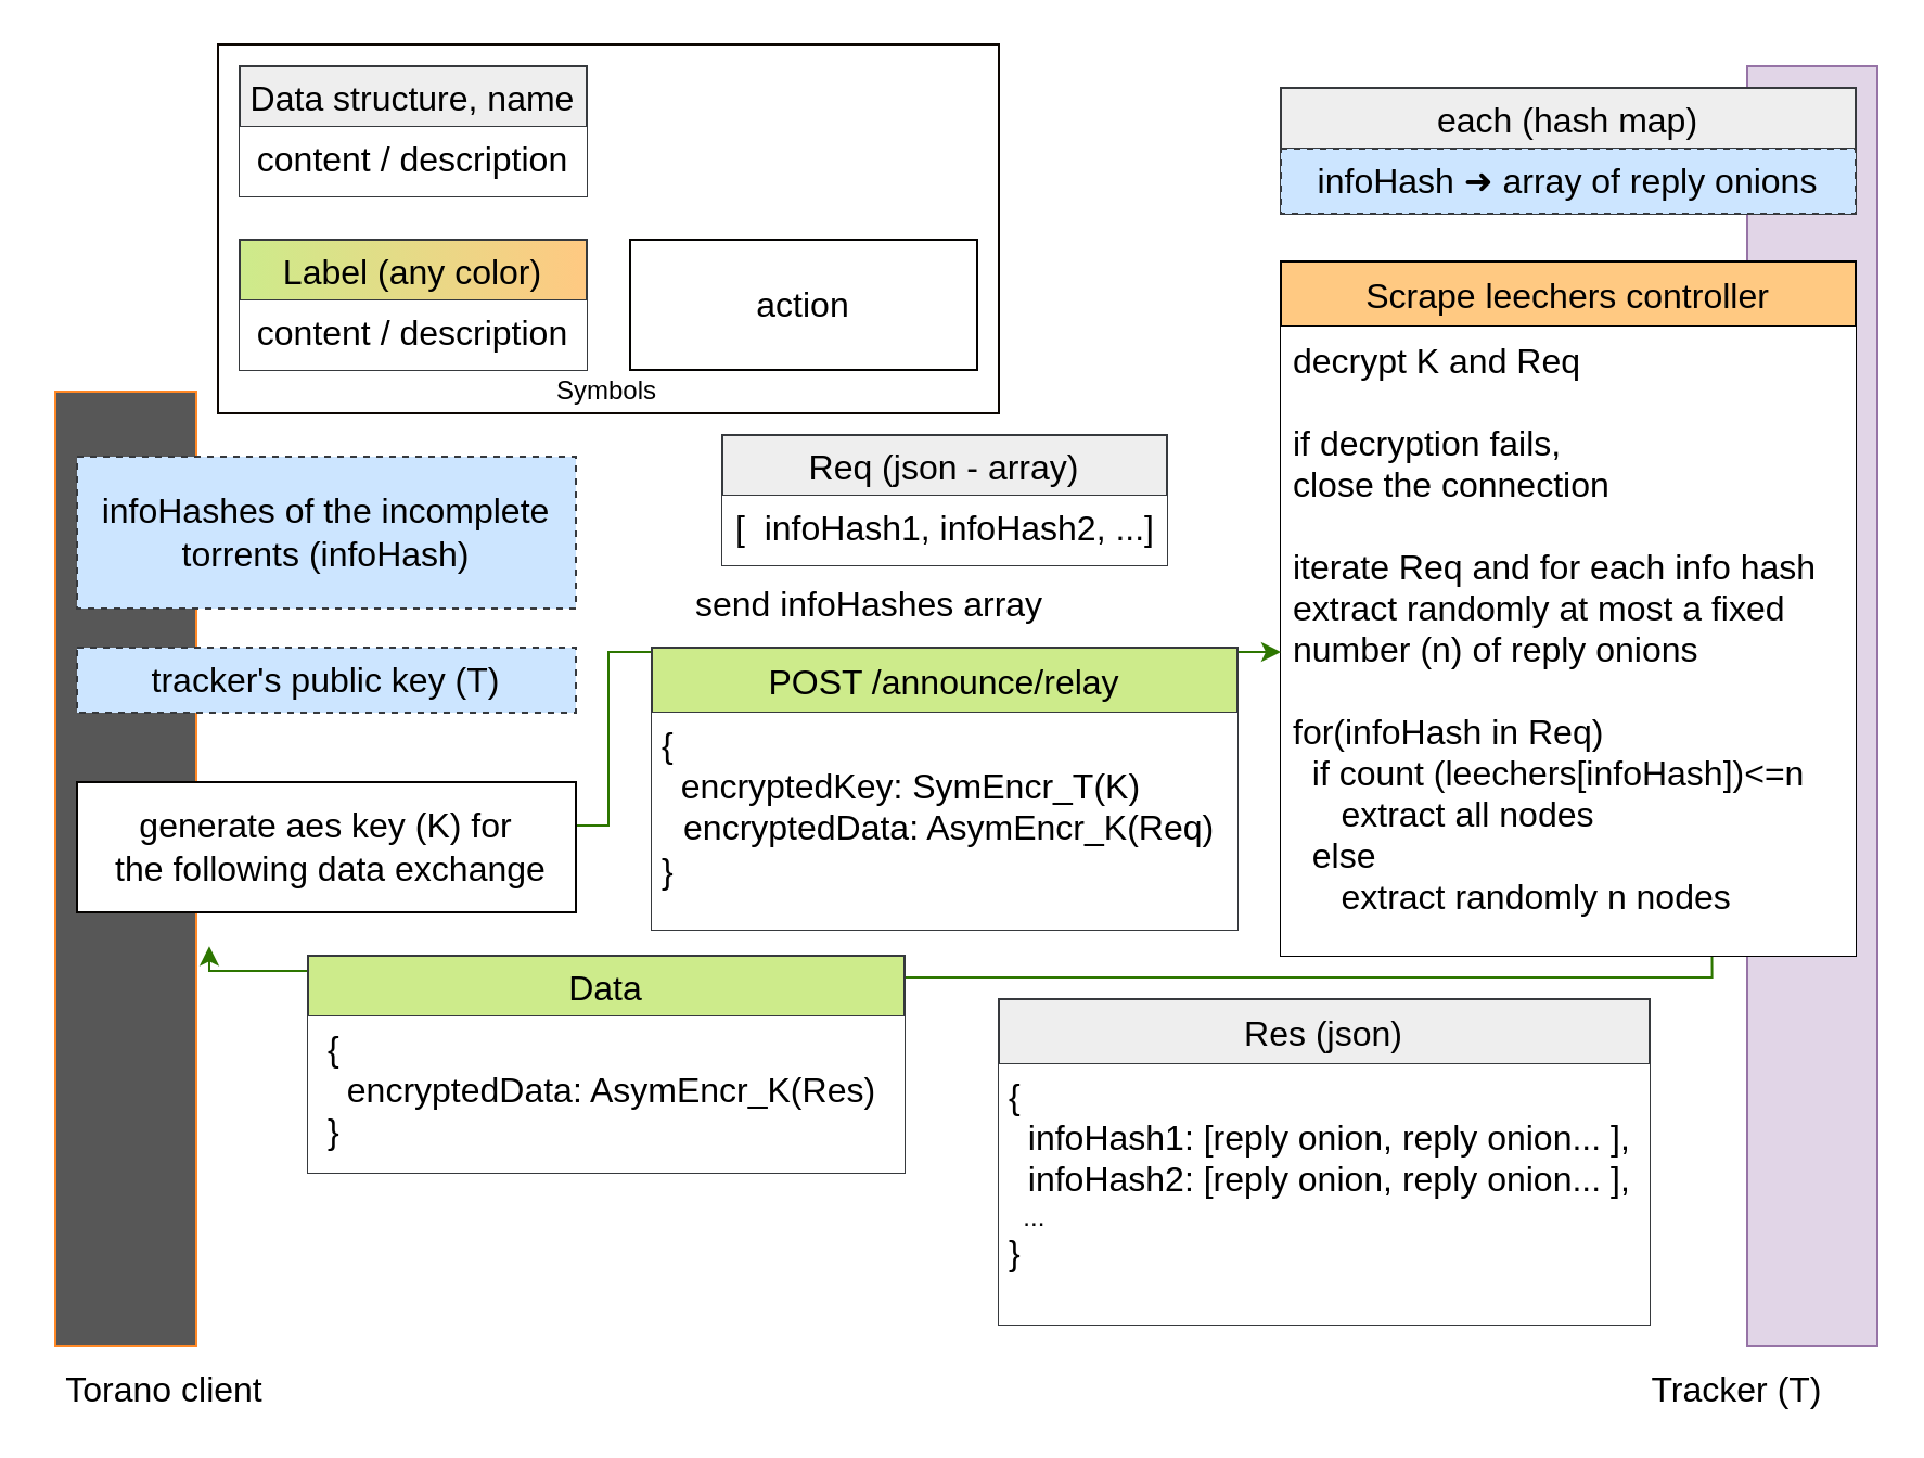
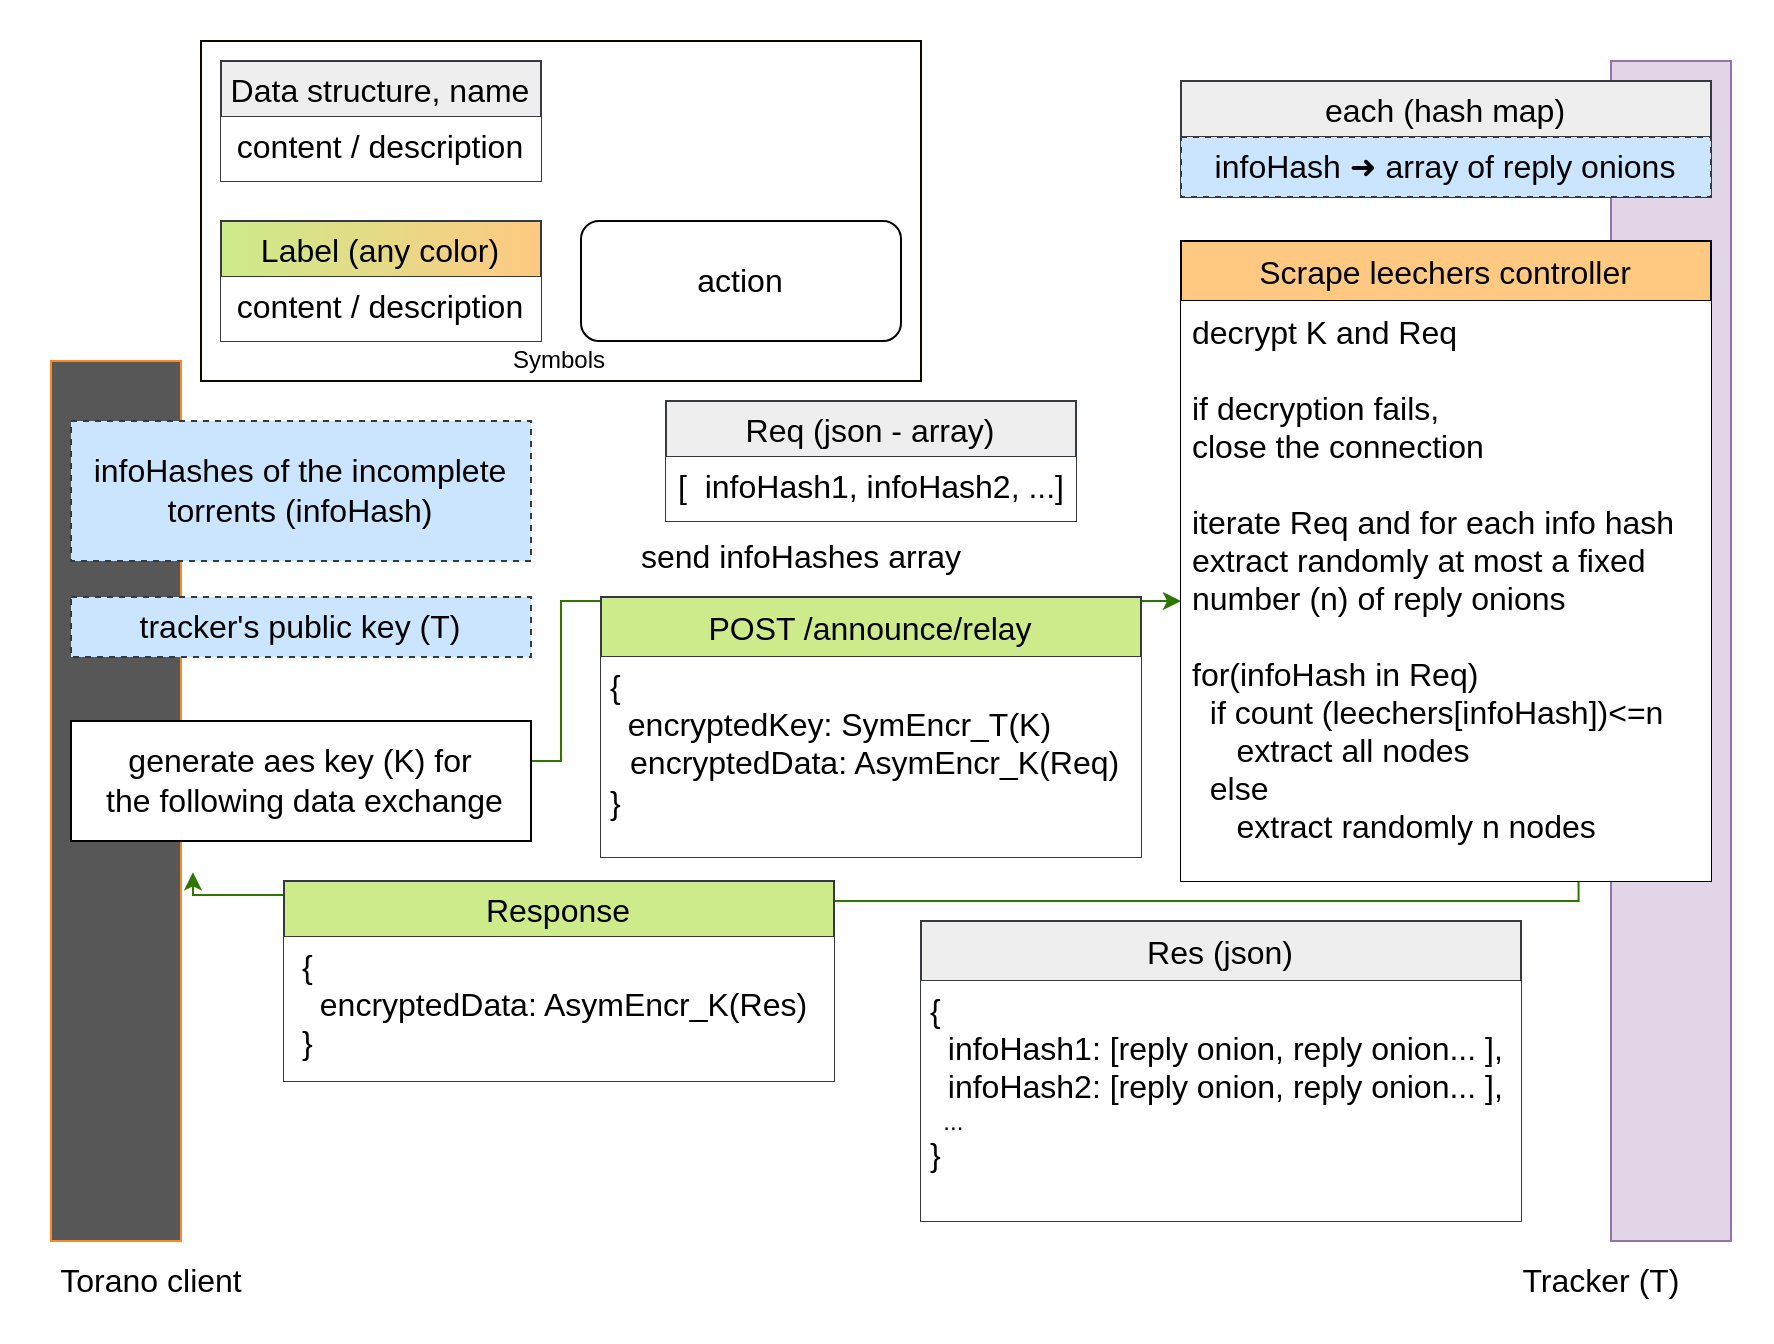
  <mxCell id="0" />
  <mxCell id="1" parent="0" />
  <mxCell id="2" value="" style="rounded=0;whiteSpace=wrap;html=1;fillColor=#575757;gradientColor=none;strokeColor=#FF8826;" parent="1" vertex="1"><mxGeometry x="25" y="180" width="65" height="440" as="geometry" /></mxCell>
  <mxCell id="3" value="" style="rounded=0;whiteSpace=wrap;html=1;fillColor=#e1d5e7;strokeColor=#9673a6;" parent="1" vertex="1"><mxGeometry x="805" y="30" width="60" height="590" as="geometry" /></mxCell>
  <mxCell id="4" value="&lt;font style=&quot;font-size: 16px;&quot;&gt;Tracker (T)&lt;br&gt;&lt;/font&gt;" style="text;html=1;align=center;verticalAlign=middle;resizable=0;points=[];autosize=1;strokeColor=none;fillColor=none;" parent="1" vertex="1"><mxGeometry x="755" y="630" width="90" height="20" as="geometry" /></mxCell>
  <mxCell id="5" style="edgeStyle=orthogonalEdgeStyle;rounded=0;orthogonalLoop=1;jettySize=auto;html=1;exitX=0.75;exitY=1;exitDx=0;exitDy=0;entryX=1.092;entryY=0.581;entryDx=0;entryDy=0;entryPerimeter=0;strokeColor=#2D7600;" parent="1" source="6" target="2" edge="1"><mxGeometry relative="1" as="geometry"><Array as="points"><mxPoint x="789" y="450" /><mxPoint x="340" y="450" /><mxPoint x="340" y="447" /></Array></mxGeometry></mxCell>
  <mxCell id="6" value="Scrape leechers controller" style="swimlane;fontStyle=0;childLayout=stackLayout;horizontal=1;startSize=30;horizontalStack=0;resizeParent=1;resizeParentMax=0;resizeLast=0;collapsible=1;marginBottom=0;rounded=0;fontSize=16;fontColor=default;strokeColor=#000000;fillColor=#FFC982;" parent="1" vertex="1"><mxGeometry x="590" y="120" width="265" height="320" as="geometry" /></mxCell>
  <mxCell id="7" value="decrypt K and Req&#10;&#10;if decryption fails, &#10;close the connection&#10;&#10;iterate Req and for each info hash&#10;extract randomly at most a fixed &#10;number (n) of reply onions  &#10;&#10;for(infoHash in Req) &#10;  if count (leechers[infoHash])&lt;=n&#10;     extract all nodes&#10;  else&#10;     extract randomly n nodes&#10;" style="text;strokeColor=none;fillColor=default;align=left;verticalAlign=top;spacingLeft=4;spacingRight=4;overflow=hidden;points=[[0,0.5],[1,0.5]];portConstraint=eastwest;rotatable=0;rounded=0;fontSize=16;fontColor=#000000;dashed=1;dashPattern=1 1;" parent="6" vertex="1"><mxGeometry y="30" width="265" height="290" as="geometry" /></mxCell>
  <mxCell id="8" value="&lt;font style=&quot;font-size: 16px;&quot;&gt;infoHashes of the incomplete torrents (infoHash)&lt;br&gt;&lt;/font&gt;" style="rounded=0;whiteSpace=wrap;html=1;fillColor=#cce5ff;strokeColor=#36393d;dashed=1;strokeWidth=1;" parent="1" vertex="1"><mxGeometry x="35" y="210" width="230" height="70" as="geometry" /></mxCell>
  <mxCell id="9" style="edgeStyle=orthogonalEdgeStyle;rounded=0;orthogonalLoop=1;jettySize=auto;html=1;exitX=0.75;exitY=0;exitDx=0;exitDy=0;strokeColor=#2D7600;" parent="1" source="10" edge="1"><mxGeometry relative="1" as="geometry"><mxPoint x="590" y="300" as="targetPoint" /><Array as="points"><mxPoint x="208" y="380" /><mxPoint x="280" y="380" /><mxPoint x="280" y="300" /><mxPoint x="590" y="300" /></Array></mxGeometry></mxCell>
  <mxCell id="10" value="&lt;font style=&quot;font-size: 16px;&quot;&gt;generate aes key (K)&amp;nbsp;for&lt;br&gt;&amp;nbsp;the following data exchange&lt;/font&gt;" style="rounded=0;whiteSpace=wrap;html=1;fillColor=default;strokeColor=#050301;" parent="1" vertex="1"><mxGeometry x="35" y="360" width="230" height="60" as="geometry" /></mxCell>
  <mxCell id="11" value="&lt;font style=&quot;font-size: 16px;&quot;&gt;Torano client&lt;br&gt;&lt;/font&gt;" style="text;html=1;align=center;verticalAlign=middle;resizable=0;points=[];autosize=1;strokeColor=none;fillColor=none;" parent="1" vertex="1"><mxGeometry y="630" width="110" height="20" as="geometry" x="20" /></mxCell>
  <mxCell id="12" value="each (hash map)" style="swimlane;fontStyle=0;childLayout=stackLayout;horizontal=1;startSize=28;horizontalStack=0;resizeParent=1;resizeParentMax=0;resizeLast=0;collapsible=1;marginBottom=0;rounded=0;fontSize=16;fillColor=#eeeeee;strokeColor=#36393d;" parent="1" vertex="1"><mxGeometry x="590" y="40" width="265" height="58" as="geometry" /></mxCell>
  <mxCell id="13" value="&lt;font style=&quot;font-size: 16px;&quot;&gt;infoHash&amp;nbsp;➜ array of reply onions&lt;br&gt;&lt;/font&gt;" style="rounded=0;whiteSpace=wrap;html=1;fillColor=#cce5ff;strokeColor=#36393d;dashed=1;strokeWidth=1;" parent="12" vertex="1"><mxGeometry y="28" width="265" height="30" as="geometry" /></mxCell>
  <mxCell id="14" value="&lt;font style=&quot;font-size: 16px;&quot;&gt;tracker's public key (T)&lt;br&gt;&lt;/font&gt;" style="rounded=0;whiteSpace=wrap;html=1;fillColor=#cce5ff;strokeColor=#36393d;dashed=1;strokeWidth=1;" parent="1" vertex="1"><mxGeometry x="35" y="298" width="230" height="30" as="geometry" /></mxCell>
  <mxCell id="15" value="&lt;font style=&quot;font-size: 16px;&quot;&gt;send infoHashes array&lt;br&gt;&lt;/font&gt;" style="text;html=1;align=center;verticalAlign=middle;resizable=0;points=[];autosize=1;strokeColor=none;fillColor=none;" parent="1" vertex="1"><mxGeometry x="310" y="268" width="180" height="20" as="geometry" /></mxCell>
- <mxCell id="16" value="Data" style="swimlane;fontStyle=0;childLayout=stackLayout;horizontal=1;startSize=28;horizontalStack=0;resizeParent=1;resizeParentMax=0;resizeLast=0;collapsible=1;marginBottom=0;rounded=0;fontSize=16;fillColor=#cdeb8b;strokeColor=#36393d;gradientDirection=east;" parent="1" vertex="1"><mxGeometry x="141.5" y="440" width="275" height="100" as="geometry" /></mxCell>
+ <mxCell id="16" value="Response" style="swimlane;fontStyle=0;childLayout=stackLayout;horizontal=1;startSize=28;horizontalStack=0;resizeParent=1;resizeParentMax=0;resizeLast=0;collapsible=1;marginBottom=0;rounded=0;fontSize=16;fillColor=#cdeb8b;strokeColor=#36393d;gradientDirection=east;" parent="1" vertex="1"><mxGeometry x="141.5" y="440" width="275" height="100" as="geometry" /></mxCell>
  <mxCell id="17" value="&lt;h1&gt;&lt;/h1&gt;&lt;span style=&quot;background-color: initial; font-size: 16px;&quot;&gt;&lt;div style=&quot;text-align: left;&quot;&gt;{&amp;nbsp;&lt;/div&gt;&lt;div style=&quot;text-align: left;&quot;&gt;&amp;nbsp; encryptedData: AsymEncr_K(Res)&amp;nbsp;&lt;/div&gt;&lt;div style=&quot;text-align: left;&quot;&gt;}&lt;/div&gt;&lt;/span&gt;" style="text;html=1;strokeColor=none;fillColor=default;spacing=5;spacingTop=-20;whiteSpace=wrap;overflow=hidden;rounded=0;align=center;" parent="16" vertex="1"><mxGeometry y="28" width="275" height="72" as="geometry" /></mxCell>
  <mxCell id="18" value="POST /announce/relay" style="swimlane;fontStyle=0;childLayout=stackLayout;horizontal=1;startSize=30;horizontalStack=0;resizeParent=1;resizeParentMax=0;resizeLast=0;collapsible=1;marginBottom=0;rounded=0;fontSize=16;strokeColor=#36393d;fillColor=#cdeb8b;" parent="1" vertex="1"><mxGeometry x="300" y="298" width="270" height="130" as="geometry" /></mxCell>
  <mxCell id="19" value="&lt;h1&gt;&lt;/h1&gt;&lt;span style=&quot;font-size: 16px;&quot;&gt;{&lt;/span&gt;&lt;br style=&quot;padding: 0px; margin: 0px; font-size: 16px;&quot;&gt;&lt;span style=&quot;font-size: 16px;&quot;&gt;&amp;nbsp; encryptedKey: SymEncr_&lt;/span&gt;&lt;span style=&quot;font-size: 16px;&quot;&gt;T&lt;/span&gt;&lt;span style=&quot;font-size: 16px;&quot;&gt;(K)&lt;br&gt;&lt;/span&gt;&amp;nbsp; &amp;nbsp;&lt;span style=&quot;font-size: 16px;&quot;&gt;encryptedData: AsymEncr_K&lt;/span&gt;&lt;span style=&quot;font-size: 16px;&quot;&gt;(Req)&lt;/span&gt;&lt;br style=&quot;padding: 0px; margin: 0px; font-size: 16px;&quot;&gt;&lt;span style=&quot;font-size: 16px;&quot;&gt;}&lt;/span&gt;&lt;span style=&quot;background-color: initial;&quot;&gt;&lt;br&gt;&lt;/span&gt;" style="text;html=1;strokeColor=none;fillColor=default;spacing=5;spacingTop=-20;whiteSpace=wrap;overflow=hidden;rounded=0;" parent="18" vertex="1"><mxGeometry y="30" width="270" height="100" as="geometry" /></mxCell>
  <mxCell id="20" value="Req (json - array)" style="swimlane;fontStyle=0;childLayout=stackLayout;horizontal=1;startSize=28;horizontalStack=0;resizeParent=1;resizeParentMax=0;resizeLast=0;collapsible=1;marginBottom=0;rounded=0;fontSize=16;fillColor=#eeeeee;strokeColor=#36393d;gradientDirection=east;" parent="1" vertex="1"><mxGeometry x="332.5" y="200" width="205" height="60" as="geometry" /></mxCell>
  <mxCell id="21" value="&lt;h1&gt;&lt;/h1&gt;&lt;span style=&quot;background-color: initial; font-size: 16px;&quot;&gt;&lt;div style=&quot;&quot;&gt;&lt;span style=&quot;background-color: initial;&quot;&gt;[&amp;nbsp;&lt;/span&gt;&lt;span style=&quot;background-color: initial;&quot;&gt;&amp;nbsp;infoHash1, infoHash2, ...]&lt;/span&gt;&lt;br&gt;&lt;/div&gt;&lt;/span&gt;" style="text;html=1;strokeColor=none;fillColor=default;spacing=5;spacingTop=-20;whiteSpace=wrap;overflow=hidden;rounded=0;align=center;" parent="20" vertex="1"><mxGeometry y="28" width="205" height="32" as="geometry" /></mxCell>
  <mxCell id="22" value="Res (json)" style="swimlane;fontStyle=0;childLayout=stackLayout;horizontal=1;startSize=30;horizontalStack=0;resizeParent=1;resizeParentMax=0;resizeLast=0;collapsible=1;marginBottom=0;rounded=0;fontSize=16;strokeColor=#36393d;fillColor=#eeeeee;" parent="1" vertex="1"><mxGeometry x="460" y="460" width="300" height="150" as="geometry" /></mxCell>
  <mxCell id="23" value="&lt;h1&gt;&lt;/h1&gt;&lt;span style=&quot;font-size: 16px;&quot;&gt;{&lt;/span&gt;&lt;br style=&quot;padding: 0px; margin: 0px; font-size: 16px;&quot;&gt;&lt;span style=&quot;font-size: 16px;&quot;&gt;&amp;nbsp; infoHash1: [reply onion, reply onion... ],&lt;br&gt;&lt;/span&gt;&lt;span style=&quot;color: rgba(0, 0, 0, 0); font-family: monospace; font-size: 0px;&quot;&gt;%3CmxGraphModel%3E%3Croot%3E%3CmxCell%20id%3D%220%22%2F%3E%3CmxCell%20id%3D%221%22%20parent%3D%220%22%2F%3E%3CmxCell%20id%3D%222%22%20value%3D%22POST%20%2Fannounce%2Frelay%22%20style%3D%22swimlane%3BfontStyle%3D0%3BchildLayout%3DstackLayout%3Bhorizontal%3D1%3BstartSize%3D30%3BhorizontalStack%3D0%3BresizeParent%3D1%3BresizeParentMax%3D0%3BresizeLast%3D0%3Bcollapsible%3D1%3BmarginBottom%3D0%3Brounded%3D0%3BfontSize%3D16%3BstrokeColor%3D%2336393d%3BfillColor%3D%23cdeb8b%3B%22%20vertex%3D%221%22%20parent%3D%221%22%3E%3CmxGeometry%20x%3D%22180%22%20y%3D%22700%22%20width%3D%22270%22%20height%3D%22130%22%20as%3D%22geometry%22%2F%3E%3C%2FmxCell%3E%3CmxCell%20id%3D%223%22%20value%3D%22%26lt%3Bh1%26gt%3B%26lt%3B%2Fh1%26gt%3B%26lt%3Bspan%20style%3D%26quot%3Bfont-size%3A%2016px%3B%26quot%3B%26gt%3B%7B%26lt%3B%2Fspan%26gt%3B%26lt%3Bbr%20style%3D%26quot%3Bpadding%3A%200px%3B%20margin%3A%200px%3B%20font-size%3A%2016px%3B%26quot%3B%26gt%3B%26lt%3Bspan%20style%3D%26quot%3Bfont-size%3A%2016px%3B%26quot%3B%26gt%3B%26amp%3Bnbsp%3B%20encryptedKey%3A%20SymEncr_%26lt%3B%2Fspan%26gt%3B%26lt%3Bspan%20style%3D%26quot%3Bfont-size%3A%2016px%3B%26quot%3B%26gt%3BT%26lt%3B%2Fspan%26gt%3B%26lt%3Bspan%20style%3D%26quot%3Bfont-size%3A%2016px%3B%26quot%3B%26gt%3B(K)%26lt%3Bbr%26gt%3B%26lt%3B%2Fspan%26gt%3B%26amp%3Bnbsp%3B%20%26amp%3Bnbsp%3B%26lt%3Bspan%20style%3D%26quot%3Bfont-size%3A%2016px%3B%26quot%3B%26gt%3BencryptedData%3A%20AsymEncr_K%26lt%3B%2Fspan%26gt%3B%26lt%3Bspan%20style%3D%26quot%3Bfont-size%3A%2016px%3B%26quot%3B%26gt%3B(Req)%26lt%3B%2Fspan%26gt%3B%26lt%3Bbr%20style%3D%26quot%3Bpadding%3A%200px%3B%20margin%3A%200px%3B%20font-size%3A%2016px%3B%26quot%3B%26gt%3B%26lt%3Bspan%20style%3D%26quot%3Bfont-size%3A%2016px%3B%26quot%3B%26gt%3B%7D%26lt%3B%2Fspan%26gt%3B%26lt%3Bspan%20style%3D%26quot%3Bbackground-color%3A%20initial%3B%26quot%3B%26gt%3B%26lt%3Bbr%26gt%3B%26lt%3B%2Fspan%26gt%3B%22%20style%3D%22text%3Bhtml%3D1%3BstrokeColor%3Dnone%3BfillColor%3Ddefault%3Bspacing%3D5%3BspacingTop%3D-20%3BwhiteSpace%3Dwrap%3Boverflow%3Dhidden%3Brounded%3D0%3B%22%20vertex%3D%221%22%20parent%3D%222%22%3E%3CmxGeometry%20y%3D%2230%22%20width%3D%22270%22%20height%3D%22100%22%20as%3D%22geometry%22%2F%3E%3C%2FmxCell%3E%3C%2Froot%3E%3C%2FmxGraphModel%3E&lt;/span&gt;&lt;span style=&quot;font-size: 16px;&quot;&gt;&amp;nbsp; infoHash2: [reply onion, reply onion... ],&lt;br&gt;&lt;/span&gt;&amp;nbsp; ...&lt;br style=&quot;font-size: 16px;&quot;&gt;&lt;span style=&quot;font-size: 16px;&quot;&gt;}&lt;/span&gt;&lt;span style=&quot;background-color: initial;&quot;&gt;&lt;br&gt;&lt;/span&gt;" style="text;html=1;strokeColor=none;fillColor=default;spacing=5;spacingTop=-20;whiteSpace=wrap;overflow=hidden;rounded=0;" parent="22" vertex="1"><mxGeometry y="30" width="300" height="120" as="geometry" /></mxCell>
  <mxCell id="24" value="" style="rounded=0;whiteSpace=wrap;html=1;fillColor=default;strokeColor=#0D0702;" parent="1" vertex="1"><mxGeometry x="100" y="20" width="360" height="170" as="geometry" /></mxCell>
  <mxCell id="25" value="Data structure, name" style="swimlane;fontStyle=0;childLayout=stackLayout;horizontal=1;startSize=28;horizontalStack=0;resizeParent=1;resizeParentMax=0;resizeLast=0;collapsible=1;marginBottom=0;rounded=0;fontSize=16;fillColor=#eeeeee;strokeColor=#36393d;" parent="1" vertex="1"><mxGeometry x="110" y="30" width="160" height="60" as="geometry" /></mxCell>
  <mxCell id="26" value="&lt;h1&gt;&lt;/h1&gt;&lt;span style=&quot;background-color: initial;&quot;&gt;&lt;div style=&quot;&quot;&gt;&lt;span style=&quot;font-size: 16px; background-color: initial;&quot;&gt;content / description&lt;/span&gt;&lt;/div&gt;&lt;/span&gt;" style="text;html=1;strokeColor=none;fillColor=default;spacing=5;spacingTop=-20;whiteSpace=wrap;overflow=hidden;rounded=0;align=center;" parent="25" vertex="1"><mxGeometry y="28" width="160" height="32" as="geometry" /></mxCell>
  <mxCell id="27" value="Label (any color)" style="swimlane;fontStyle=0;childLayout=stackLayout;horizontal=1;startSize=28;horizontalStack=0;resizeParent=1;resizeParentMax=0;resizeLast=0;collapsible=1;marginBottom=0;rounded=0;fontSize=16;fillColor=#cdeb8b;strokeColor=#36393d;gradientColor=#FFC982;gradientDirection=east;" parent="1" vertex="1"><mxGeometry x="110" y="110" width="160" height="60" as="geometry" /></mxCell>
  <mxCell id="28" value="&lt;h1&gt;&lt;/h1&gt;&lt;span style=&quot;background-color: initial;&quot;&gt;&lt;div style=&quot;&quot;&gt;&lt;span style=&quot;font-size: 16px; background-color: initial;&quot;&gt;content / description&lt;/span&gt;&lt;/div&gt;&lt;/span&gt;" style="text;html=1;strokeColor=none;fillColor=default;spacing=5;spacingTop=-20;whiteSpace=wrap;overflow=hidden;rounded=0;align=center;" parent="27" vertex="1"><mxGeometry y="28" width="160" height="32" as="geometry" /></mxCell>
- <mxCell id="29" value="&lt;font style=&quot;font-size: 16px;&quot;&gt;action&lt;br&gt;&lt;/font&gt;" style="rounded=0;whiteSpace=wrap;html=1;fillColor=default;strokeColor=#050301;" parent="1" vertex="1"><mxGeometry x="290" y="110" width="160" height="60" as="geometry" /></mxCell>
+ <mxCell id="29" value="&lt;font style=&quot;font-size: 16px;&quot;&gt;action&lt;br&gt;&lt;/font&gt;" style="whiteSpace=wrap;html=1;fillColor=default;strokeColor=#050301;rounded=1;" parent="1" vertex="1"><mxGeometry x="290" y="110" width="160" height="60" as="geometry" /></mxCell>
  <mxCell id="30" value="Symbols" style="text;html=1;align=center;verticalAlign=middle;resizable=0;points=[];autosize=1;strokeColor=none;fillColor=none;" parent="1" vertex="1"><mxGeometry x="249" y="170" width="60" height="20" as="geometry" /></mxCell>
